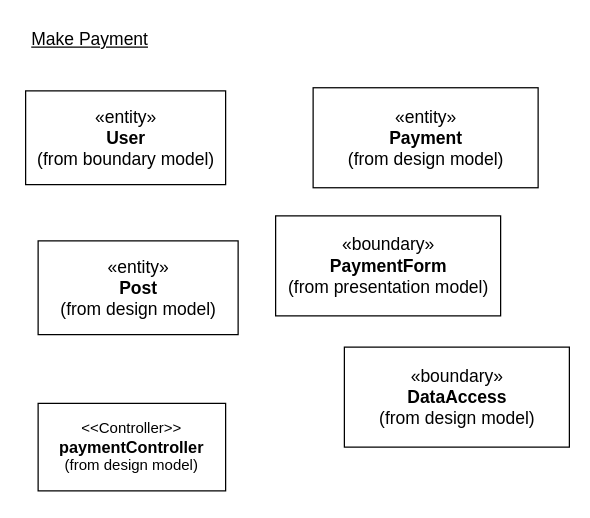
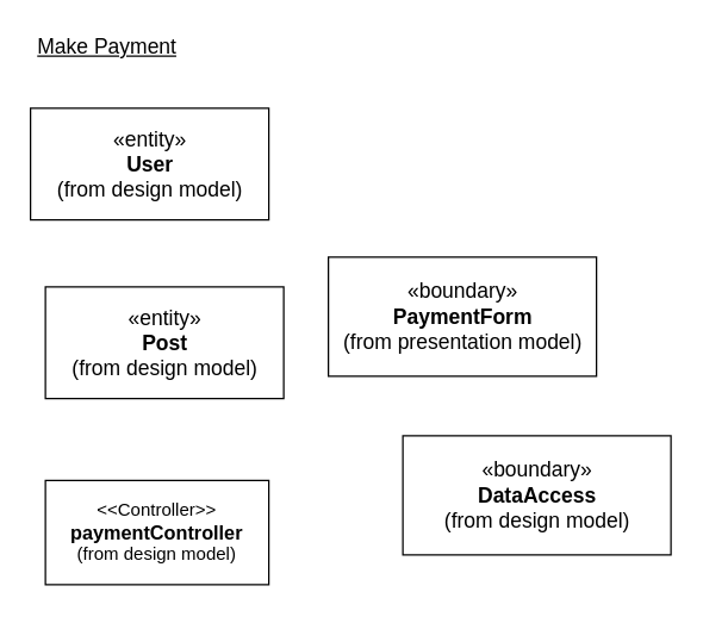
  <mxCell id="0" />
  <mxCell id="1" parent="0" />
- <mxCell id="2" value="&lt;font style=&quot;font-size: 14px&quot;&gt;«entity»&lt;br&gt;&lt;b&gt;User&lt;/b&gt;&lt;br&gt;(from boundary model)&lt;/font&gt;" style="html=1;" parent="1" vertex="1"><mxGeometry x="20" y="72" width="160" height="75" as="geometry" /></mxCell>
+ <mxCell id="2" value="&lt;font style=&quot;font-size: 14px&quot;&gt;«entity»&lt;br&gt;&lt;b&gt;User&lt;/b&gt;&lt;br&gt;(from design model)&lt;/font&gt;" style="html=1;" parent="1" vertex="1"><mxGeometry x="20" y="72" width="160" height="75" as="geometry" /></mxCell>
  <mxCell id="3" value="&lt;font style=&quot;font-size: 14px&quot;&gt;«boundary»&lt;br&gt;&lt;b&gt;PaymentForm&lt;/b&gt;&lt;br&gt;(from presentation model)&lt;/font&gt;" style="html=1;" parent="1" vertex="1"><mxGeometry x="220" y="172" width="180" height="80" as="geometry" /></mxCell>
  <mxCell id="4" value="&lt;font style=&quot;font-size: 14px&quot;&gt;«entity»&lt;br&gt;&lt;b&gt;Post&lt;/b&gt;&lt;br&gt;(from design model)&lt;/font&gt;" style="html=1;" parent="1" vertex="1"><mxGeometry x="30" y="192" width="160" height="75" as="geometry" /></mxCell>
- <mxCell id="5" value="&lt;font style=&quot;font-size: 14px&quot;&gt;«boundary»&lt;br&gt;&lt;b&gt;DataAccess&lt;/b&gt;&lt;br&gt;(from design model)&lt;/font&gt;" style="html=1;" parent="1" vertex="1"><mxGeometry x="275" y="277" width="180" height="80" as="geometry" /></mxCell>
+ <mxCell id="5" value="&lt;font style=&quot;font-size: 14px&quot;&gt;«boundary»&lt;br&gt;&lt;b&gt;DataAccess&lt;/b&gt;&lt;br&gt;(from design model)&lt;/font&gt;" style="html=1;" parent="1" vertex="1"><mxGeometry x="270" y="292" width="180" height="80" as="geometry" /></mxCell>
  <mxCell id="6" value="&lt;font style=&quot;font-size: 14px&quot;&gt;&lt;u&gt;Make Payment&lt;/u&gt;&lt;/font&gt;" style="text;html=1;resizable=0;points=[];autosize=1;align=left;verticalAlign=top;spacingTop=-4;" parent="1" vertex="1"><mxGeometry x="23" y="20" width="110" height="20" as="geometry" /></mxCell>
  <mxCell id="7" value="&amp;lt;&amp;lt;Controller&amp;gt;&amp;gt;&lt;br&gt;&lt;b style=&quot;font-size: 13px&quot;&gt;paymentController&lt;br&gt;&lt;/b&gt;(from design model)" style="rounded=0;whiteSpace=wrap;html=1;" vertex="1" parent="1"><mxGeometry x="30" y="322" width="150" height="70" as="geometry" /></mxCell>
- <mxCell id="8" value="&lt;font style=&quot;font-size: 14px&quot;&gt;«entity»&lt;br&gt;&lt;b&gt;Payment&lt;/b&gt;&lt;br&gt;(from design model)&lt;/font&gt;" style="html=1;" vertex="1" parent="1"><mxGeometry x="250" y="69.5" width="180" height="80" as="geometry" /></mxCell>
